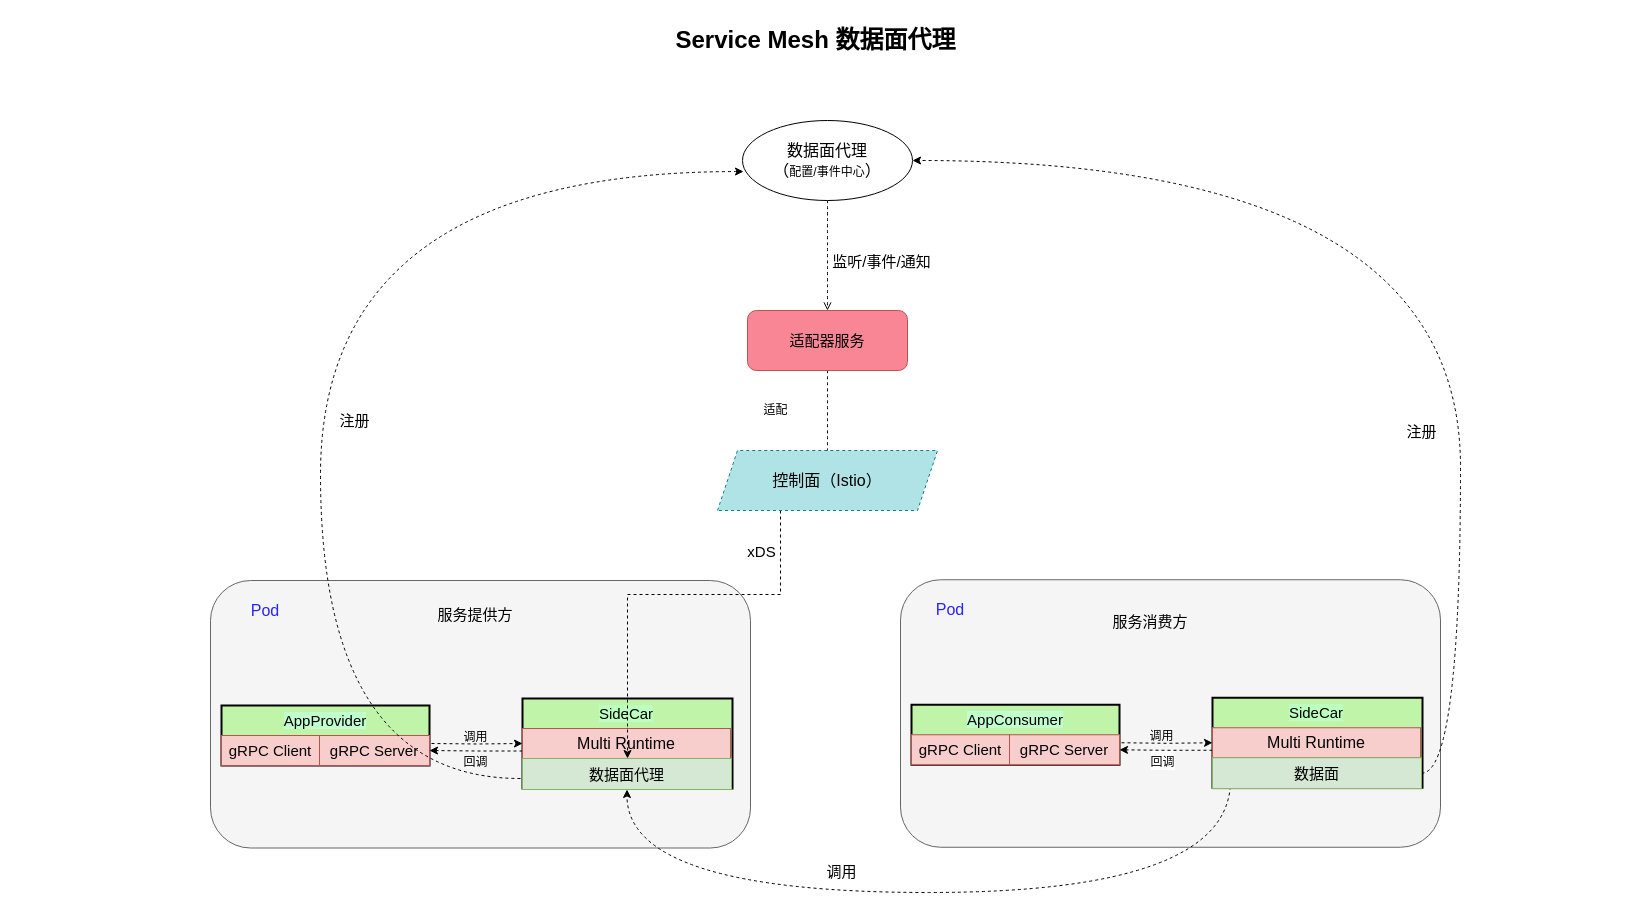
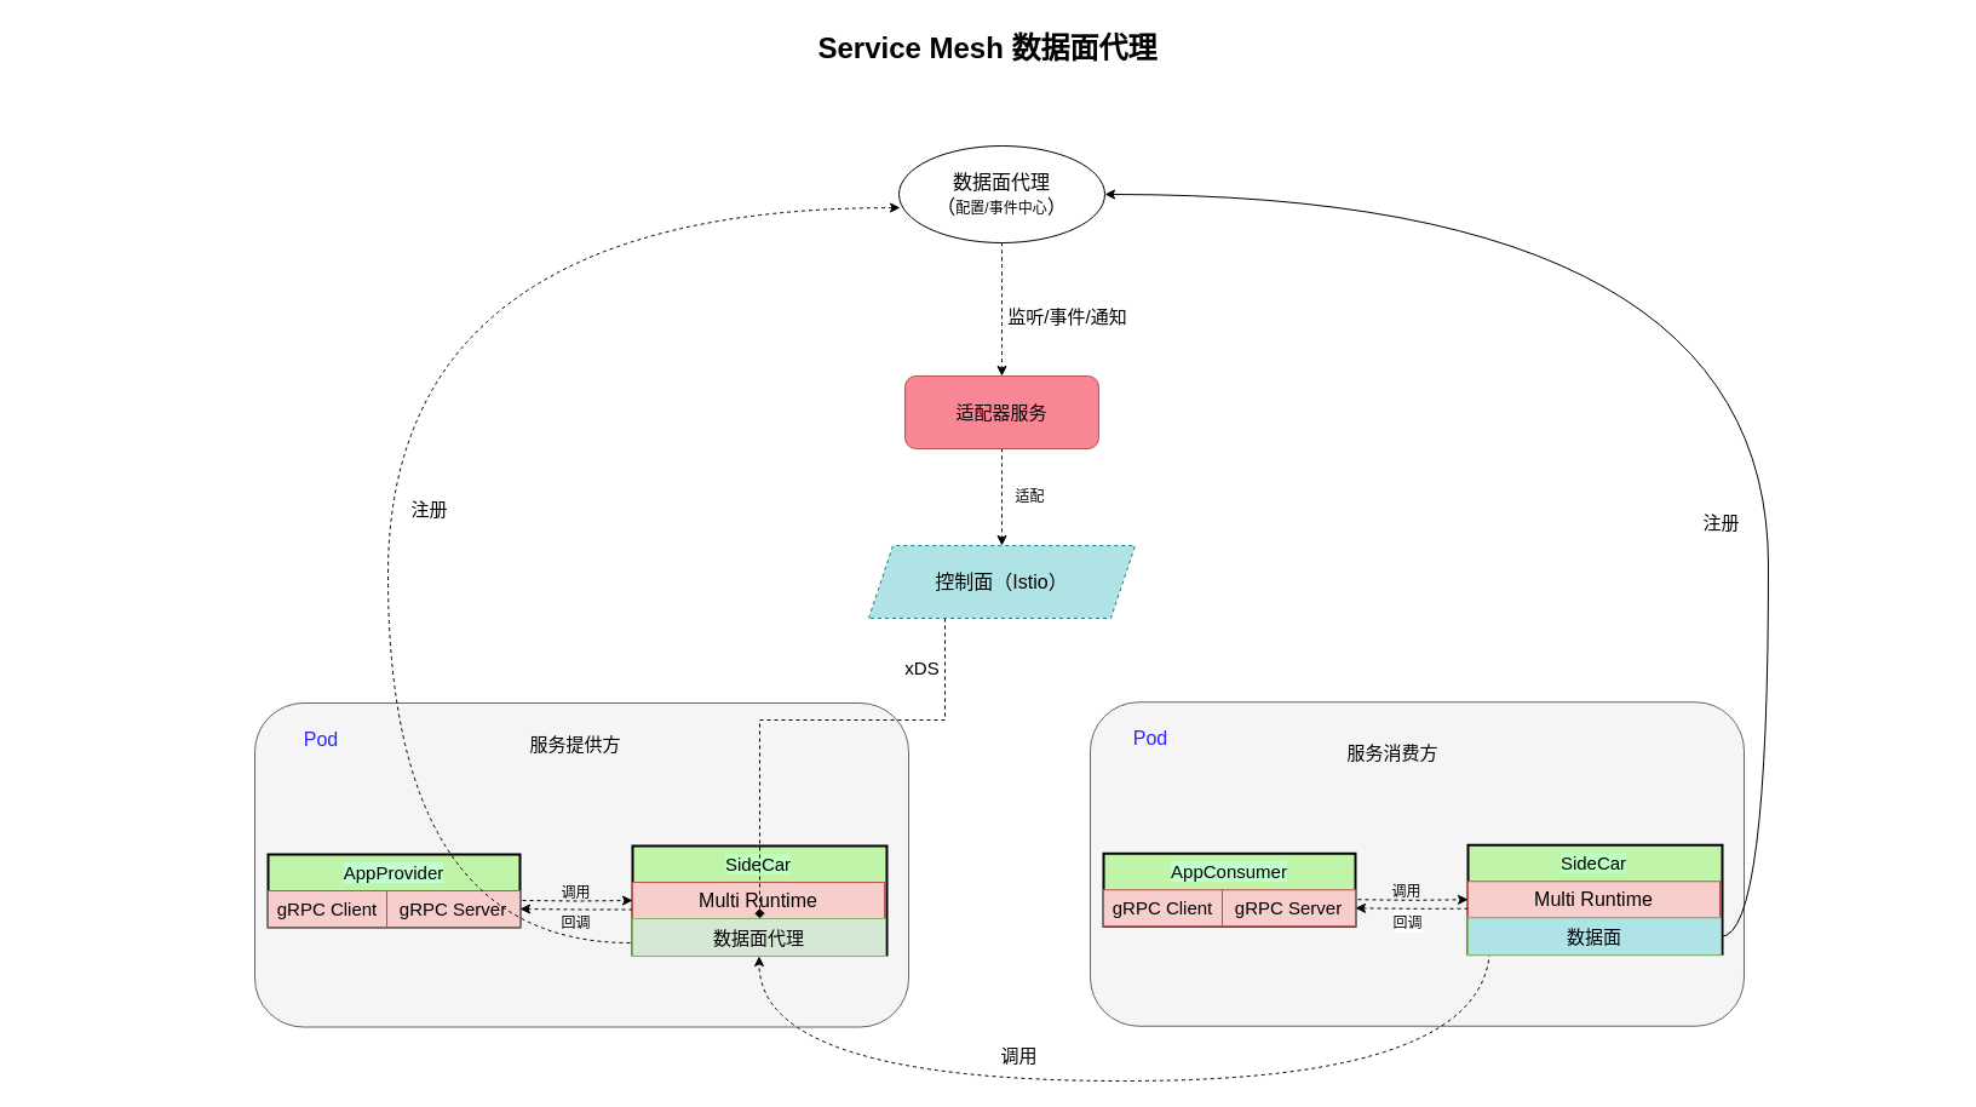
  <mxCell id="0" style=";html=1;" />
  <mxCell id="1" style=";html=1;" parent="0" />
  <mxCell id="2" value="" style="rounded=1;whiteSpace=wrap;html=1;fontSize=16;fillColor=#f5f5f5;strokeColor=#666666;fontColor=#333333;" parent="1" vertex="1"><mxGeometry x="210" y="580" width="540" height="267.5" as="geometry" /></mxCell>
  <mxCell id="3" value="" style="strokeWidth=2;dashed=0;align=center;fontSize=12;shape=rect;verticalLabelPosition=bottom;verticalAlign=top;fillColor=#c0f5a9" parent="1" vertex="1"><mxGeometry x="221" y="705" width="208" height="60" as="geometry" /></mxCell>
  <mxCell id="4" value="Service Mesh 数据面代理" style="text;strokeColor=none;fillColor=none;html=1;fontSize=24;fontStyle=1;verticalAlign=middle;align=center;" parent="1" vertex="1"><mxGeometry x="20" y="20" width="1590" height="40" as="geometry" /></mxCell>
  <mxCell id="5" value="&lt;span style=&quot;color: rgb(0 , 0 , 0) ; font-family: &amp;#34;helvetica&amp;#34; ; font-style: normal ; font-weight: 400 ; letter-spacing: normal ; text-align: center ; text-indent: 0px ; text-transform: none ; word-spacing: 0px ; display: inline ; float: none ; background-color: rgb(194 , 255 , 206)&quot;&gt;&lt;font style=&quot;font-size: 15px&quot;&gt;AppProvider&lt;/font&gt;&lt;/span&gt;" style="text;html=1;align=center;verticalAlign=middle;whiteSpace=wrap;rounded=0;fontSize=16;" parent="1" vertex="1"><mxGeometry x="221" y="705" width="208" height="30" as="geometry" /></mxCell>
  <mxCell id="6" value="&lt;font style=&quot;font-size: 15px&quot;&gt;gRPC Client&lt;/font&gt;" style="rounded=0;whiteSpace=wrap;html=1;fontSize=16;fillColor=#f8cecc;strokeColor=#b85450;" parent="1" vertex="1"><mxGeometry x="221" y="735" width="98" height="30" as="geometry" /></mxCell>
  <mxCell id="7" style="edgeStyle=orthogonalEdgeStyle;rounded=0;orthogonalLoop=1;jettySize=auto;html=1;fontSize=16;entryX=0;entryY=0.5;entryDx=0;entryDy=0;dashed=1;" parent="1" target="13" edge="1"><mxGeometry relative="1" as="geometry"><mxPoint x="521" y="749" as="targetPoint" /><mxPoint x="431" y="743" as="sourcePoint" /></mxGeometry></mxCell>
  <mxCell id="8" value="&lt;font style=&quot;font-size: 15px&quot;&gt;gRPC Server&lt;/font&gt;" style="rounded=0;whiteSpace=wrap;html=1;fontSize=16;fillColor=#f8cecc;strokeColor=#b85450;" parent="1" vertex="1"><mxGeometry x="319" y="735" width="110" height="30" as="geometry" /></mxCell>
  <mxCell id="9" value="" style="strokeWidth=2;dashed=0;align=center;fontSize=12;shape=rect;verticalLabelPosition=bottom;verticalAlign=top;fillColor=#c0f5a9" parent="1" vertex="1"><mxGeometry x="522" y="698" width="210" height="90" as="geometry" /></mxCell>
  <mxCell id="10" value="&lt;span style=&quot;color: rgb(0 , 0 , 0) ; font-family: &amp;#34;helvetica&amp;#34; ; font-style: normal ; font-weight: 400 ; letter-spacing: normal ; text-align: center ; text-indent: 0px ; text-transform: none ; word-spacing: 0px ; display: inline ; float: none ; background-color: rgb(189 , 255 , 191)&quot;&gt;&lt;font style=&quot;font-size: 15px&quot;&gt;SideCar&lt;/font&gt;&lt;/span&gt;" style="text;html=1;align=center;verticalAlign=middle;whiteSpace=wrap;rounded=0;fontSize=16;" parent="1" vertex="1"><mxGeometry x="522" y="698" width="208" height="30" as="geometry" /></mxCell>
  <mxCell id="11" style="edgeStyle=orthogonalEdgeStyle;rounded=0;orthogonalLoop=1;jettySize=auto;html=1;exitX=0;exitY=0.75;exitDx=0;exitDy=0;fontSize=16;dashed=1;" parent="1" source="13" target="8" edge="1"><mxGeometry relative="1" as="geometry" /></mxCell>
  <mxCell id="12" style="edgeStyle=orthogonalEdgeStyle;rounded=0;orthogonalLoop=1;jettySize=auto;html=1;dashed=1;fontSize=15;curved=1;entryX=0.006;entryY=0.638;entryDx=0;entryDy=0;entryPerimeter=0;" parent="1" target="18" edge="1"><mxGeometry relative="1" as="geometry"><mxPoint x="490" y="430" as="targetPoint" /><mxPoint x="520" y="778" as="sourcePoint" /><Array as="points"><mxPoint x="320" y="778" /><mxPoint x="320" y="171" /></Array></mxGeometry></mxCell>
  <mxCell id="13" value="&lt;div class=&quot;lake-content&quot;&gt;&lt;div class=&quot;lake-content&quot;&gt;&lt;span class=&quot;ne-text&quot;&gt;Multi Runtime&lt;/span&gt;&lt;/div&gt;&lt;/div&gt;" style="rounded=0;whiteSpace=wrap;html=1;fontSize=16;fillColor=#f8cecc;strokeColor=#b85450;" parent="1" vertex="1"><mxGeometry x="522" y="728" width="208" height="30" as="geometry" /></mxCell>
  <mxCell id="14" value="&lt;font style=&quot;font-size: 15px&quot;&gt;数据面代理&lt;/font&gt;" style="rounded=0;whiteSpace=wrap;html=1;fontSize=16;fillColor=#d5e8d4;strokeColor=#82b366;" parent="1" vertex="1"><mxGeometry x="522" y="758" width="209" height="31" as="geometry" /></mxCell>
  <mxCell id="15" value="&lt;font style=&quot;font-size: 12px&quot;&gt;调用&lt;/font&gt;" style="text;html=1;align=center;verticalAlign=middle;resizable=0;points=[];autosize=1;fontSize=16;" parent="1" vertex="1"><mxGeometry x="455" y="720" width="40" height="30" as="geometry" /></mxCell>
- <mxCell id="16" style="edgeStyle=orthogonalEdgeStyle;curved=1;rounded=0;orthogonalLoop=1;jettySize=auto;html=1;exitX=0.5;exitY=1;exitDx=0;exitDy=0;dashed=1;fontSize=15;endArrow=open;" parent="1" source="18" target="42" edge="1"><mxGeometry relative="1" as="geometry" /></mxCell>
+ <mxCell id="16" style="edgeStyle=orthogonalEdgeStyle;curved=1;rounded=0;orthogonalLoop=1;jettySize=auto;html=1;exitX=0.5;exitY=1;exitDx=0;exitDy=0;dashed=1;fontSize=15;" parent="1" source="18" target="42" edge="1"><mxGeometry relative="1" as="geometry" /></mxCell>
  <mxCell id="17" value="监听/事件/通知" style="edgeLabel;html=1;align=center;verticalAlign=middle;resizable=0;points=[];fontSize=15;" parent="16" vertex="1" connectable="0"><mxGeometry x="-0.327" y="5" relative="1" as="geometry"><mxPoint x="48" y="23" as="offset" /></mxGeometry></mxCell>
  <mxCell id="18" value="数据面代理&lt;br&gt;（&lt;font style=&quot;font-size: 12px&quot;&gt;配置/事件中心&lt;/font&gt;）" style="ellipse;whiteSpace=wrap;html=1;fontSize=16;" parent="1" vertex="1"><mxGeometry x="742" y="120" width="170" height="80" as="geometry" /></mxCell>
  <mxCell id="19" value="&lt;font color=&quot;#2b24ff&quot;&gt;Pod&lt;/font&gt;" style="text;html=1;strokeColor=none;fillColor=none;align=center;verticalAlign=middle;whiteSpace=wrap;rounded=0;dashed=1;fontSize=16;" parent="1" vertex="1"><mxGeometry x="240" y="600" width="50" height="20" as="geometry" /></mxCell>
  <mxCell id="20" value="" style="rounded=1;whiteSpace=wrap;html=1;fontSize=16;fillColor=#f5f5f5;strokeColor=#666666;fontColor=#333333;" parent="1" vertex="1"><mxGeometry x="900" y="579.25" width="540" height="267.5" as="geometry" /></mxCell>
  <mxCell id="21" value="" style="strokeWidth=2;dashed=0;align=center;fontSize=12;shape=rect;verticalLabelPosition=bottom;verticalAlign=top;fillColor=#c0f5a9" parent="1" vertex="1"><mxGeometry x="911" y="704.25" width="208" height="60" as="geometry" /></mxCell>
  <mxCell id="22" value="&lt;span style=&quot;color: rgb(0 , 0 , 0) ; font-family: &amp;#34;helvetica&amp;#34; ; font-style: normal ; font-weight: 400 ; letter-spacing: normal ; text-align: center ; text-indent: 0px ; text-transform: none ; word-spacing: 0px ; display: inline ; float: none ; background-color: rgb(194 , 255 , 206)&quot;&gt;&lt;font style=&quot;font-size: 15px&quot;&gt;AppConsumer&lt;/font&gt;&lt;/span&gt;" style="text;html=1;align=center;verticalAlign=middle;whiteSpace=wrap;rounded=0;fontSize=16;" parent="1" vertex="1"><mxGeometry x="911" y="704.25" width="208" height="30" as="geometry" /></mxCell>
  <mxCell id="23" value="&lt;font style=&quot;font-size: 15px&quot;&gt;gRPC Client&lt;/font&gt;" style="rounded=0;whiteSpace=wrap;html=1;fontSize=16;fillColor=#f8cecc;strokeColor=#b85450;" parent="1" vertex="1"><mxGeometry x="911" y="734.25" width="98" height="30" as="geometry" /></mxCell>
  <mxCell id="24" style="edgeStyle=orthogonalEdgeStyle;rounded=0;orthogonalLoop=1;jettySize=auto;html=1;fontSize=16;entryX=0;entryY=0.5;entryDx=0;entryDy=0;dashed=1;" parent="1" target="30" edge="1"><mxGeometry relative="1" as="geometry"><mxPoint x="1211" y="748.25" as="targetPoint" /><mxPoint x="1121" y="742.25" as="sourcePoint" /></mxGeometry></mxCell>
  <mxCell id="25" value="&lt;font style=&quot;font-size: 15px&quot;&gt;gRPC Server&lt;/font&gt;" style="rounded=0;whiteSpace=wrap;html=1;fontSize=16;fillColor=#f8cecc;strokeColor=#b85450;" parent="1" vertex="1"><mxGeometry x="1009" y="734.25" width="110" height="30" as="geometry" /></mxCell>
  <mxCell id="26" value="" style="strokeWidth=2;dashed=0;align=center;fontSize=12;shape=rect;verticalLabelPosition=bottom;verticalAlign=top;fillColor=#c0f5a9" parent="1" vertex="1"><mxGeometry x="1212" y="697.25" width="210" height="90" as="geometry" /></mxCell>
  <mxCell id="27" value="&lt;span style=&quot;color: rgb(0 , 0 , 0) ; font-family: &amp;#34;helvetica&amp;#34; ; font-style: normal ; font-weight: 400 ; letter-spacing: normal ; text-align: center ; text-indent: 0px ; text-transform: none ; word-spacing: 0px ; display: inline ; float: none ; background-color: rgb(189 , 255 , 191)&quot;&gt;&lt;font style=&quot;font-size: 15px&quot;&gt;SideCar&lt;/font&gt;&lt;/span&gt;" style="text;html=1;align=center;verticalAlign=middle;whiteSpace=wrap;rounded=0;fontSize=16;" parent="1" vertex="1"><mxGeometry x="1212" y="697.25" width="208" height="30" as="geometry" /></mxCell>
  <mxCell id="28" style="edgeStyle=orthogonalEdgeStyle;rounded=0;orthogonalLoop=1;jettySize=auto;html=1;exitX=0;exitY=0.75;exitDx=0;exitDy=0;fontSize=16;dashed=1;" parent="1" source="30" target="25" edge="1"><mxGeometry relative="1" as="geometry" /></mxCell>
  <mxCell id="29" value="&lt;font style=&quot;font-size: 12px&quot;&gt;回调&lt;/font&gt;" style="edgeLabel;html=1;align=center;verticalAlign=middle;resizable=0;points=[];fontSize=16;" parent="28" vertex="1" connectable="0"><mxGeometry x="-0.893" y="3" relative="1" as="geometry"><mxPoint x="-46" y="6.5" as="offset" /></mxGeometry></mxCell>
  <mxCell id="30" value="&lt;div class=&quot;lake-content&quot;&gt;&lt;div class=&quot;lake-content&quot;&gt;&lt;span class=&quot;ne-text&quot;&gt;Multi Runtime&lt;/span&gt;&lt;/div&gt;&lt;/div&gt;" style="rounded=0;whiteSpace=wrap;html=1;fontSize=16;fillColor=#f8cecc;strokeColor=#b85450;" parent="1" vertex="1"><mxGeometry x="1212" y="727.25" width="208" height="30" as="geometry" /></mxCell>
- <mxCell id="31" style="edgeStyle=orthogonalEdgeStyle;curved=1;rounded=0;orthogonalLoop=1;jettySize=auto;html=1;exitX=1;exitY=0.5;exitDx=0;exitDy=0;entryX=1;entryY=0.5;entryDx=0;entryDy=0;dashed=1;fontSize=15;" parent="1" source="35" target="18" edge="1"><mxGeometry relative="1" as="geometry"><Array as="points"><mxPoint x="1460" y="773" /><mxPoint x="1460" y="160" /></Array></mxGeometry></mxCell>
+ <mxCell id="31" style="edgeStyle=orthogonalEdgeStyle;curved=1;rounded=0;orthogonalLoop=1;jettySize=auto;html=1;exitX=1;exitY=0.5;exitDx=0;exitDy=0;entryX=1;entryY=0.5;entryDx=0;entryDy=0;dashed=0;fontSize=15;" parent="1" source="35" target="18" edge="1"><mxGeometry relative="1" as="geometry"><Array as="points"><mxPoint x="1460" y="773" /><mxPoint x="1460" y="160" /></Array></mxGeometry></mxCell>
  <mxCell id="32" value="注册" style="edgeLabel;html=1;align=center;verticalAlign=middle;resizable=0;points=[];fontSize=15;" parent="31" vertex="1" connectable="0"><mxGeometry x="-0.081" y="97" relative="1" as="geometry"><mxPoint x="57" y="169.2" as="offset" /></mxGeometry></mxCell>
  <mxCell id="33" style="edgeStyle=orthogonalEdgeStyle;curved=1;rounded=0;orthogonalLoop=1;jettySize=auto;html=1;exitX=0.5;exitY=1;exitDx=0;exitDy=0;entryX=0.5;entryY=1;entryDx=0;entryDy=0;dashed=1;fontSize=15;" parent="1" target="14" edge="1"><mxGeometry relative="1" as="geometry"><Array as="points"><mxPoint x="1230" y="892" /><mxPoint x="627" y="892" /></Array><mxPoint x="1230" y="780" as="sourcePoint" /><mxPoint x="540" y="780.75" as="targetPoint" /></mxGeometry></mxCell>
  <mxCell id="34" value="调用" style="edgeLabel;html=1;align=center;verticalAlign=middle;resizable=0;points=[];fontSize=15;" parent="33" vertex="1" connectable="0"><mxGeometry x="-0.016" y="1" relative="1" as="geometry"><mxPoint x="-99" y="-23" as="offset" /></mxGeometry></mxCell>
- <mxCell id="35" value="&lt;font style=&quot;font-size: 15px&quot;&gt;数据面&lt;br&gt;&lt;/font&gt;" style="rounded=0;whiteSpace=wrap;html=1;fontSize=16;fillColor=#d5e8d4;strokeColor=#82b366;" parent="1" vertex="1"><mxGeometry x="1212" y="757.25" width="209" height="31" as="geometry" /></mxCell>
+ <mxCell id="35" value="&lt;font style=&quot;font-size: 15px&quot;&gt;数据面&lt;br&gt;&lt;/font&gt;" style="rounded=0;whiteSpace=wrap;html=1;fontSize=16;fillColor=#b0e3e6;strokeColor=#82b366;" parent="1" vertex="1"><mxGeometry x="1212" y="757.25" width="209" height="31" as="geometry" /></mxCell>
  <mxCell id="36" value="&lt;font style=&quot;font-size: 12px&quot;&gt;调用&lt;/font&gt;" style="text;html=1;align=center;verticalAlign=middle;resizable=0;points=[];autosize=1;fontSize=16;" parent="1" vertex="1"><mxGeometry x="1141" y="719.25" width="40" height="30" as="geometry" /></mxCell>
  <mxCell id="37" value="&lt;font color=&quot;#2b24ff&quot;&gt;Pod&lt;/font&gt;" style="text;html=1;strokeColor=none;fillColor=none;align=center;verticalAlign=middle;whiteSpace=wrap;rounded=0;dashed=1;fontSize=16;" parent="1" vertex="1"><mxGeometry x="930" y="599.25" width="40" height="20" as="geometry" /></mxCell>
- <mxCell id="38" style="edgeStyle=orthogonalEdgeStyle;rounded=0;orthogonalLoop=1;jettySize=auto;html=1;dashed=1;fontSize=16;" parent="1" source="40" target="14" edge="1"><mxGeometry relative="1" as="geometry"><Array as="points"><mxPoint x="780" y="594" /><mxPoint x="627" y="594" /></Array></mxGeometry></mxCell>
+ <mxCell id="38" style="edgeStyle=orthogonalEdgeStyle;rounded=0;orthogonalLoop=1;jettySize=auto;html=1;dashed=1;fontSize=16;endArrow=diamond;" parent="1" source="40" target="14" edge="1"><mxGeometry relative="1" as="geometry"><Array as="points"><mxPoint x="780" y="594" /><mxPoint x="627" y="594" /></Array></mxGeometry></mxCell>
  <mxCell id="39" value="xDS" style="edgeLabel;html=1;align=center;verticalAlign=middle;resizable=0;points=[];fontSize=15;" parent="38" vertex="1" connectable="0"><mxGeometry x="-0.581" y="2" relative="1" as="geometry"><mxPoint x="-20" y="-46" as="offset" /></mxGeometry></mxCell>
  <mxCell id="40" value="控制面（Istio）" style="shape=parallelogram;perimeter=parallelogramPerimeter;whiteSpace=wrap;html=1;fixedSize=1;dashed=1;fontSize=16;fillColor=#b0e3e6;strokeColor=#0e8088;" parent="1" vertex="1"><mxGeometry x="717" y="450" width="220" height="60" as="geometry" /></mxCell>
- <mxCell id="41" value="" style="edgeStyle=orthogonalEdgeStyle;curved=1;rounded=0;orthogonalLoop=1;jettySize=auto;html=1;exitX=0.5;exitY=1;exitDx=0;exitDy=0;entryX=0.5;entryY=0;entryDx=0;entryDy=0;dashed=1;fontSize=15;endArrow=none;" parent="1" source="42" target="40" edge="1"><mxGeometry y="23" relative="1" as="geometry"><mxPoint as="offset" /></mxGeometry></mxCell>
+ <mxCell id="41" value="" style="edgeStyle=orthogonalEdgeStyle;curved=1;rounded=0;orthogonalLoop=1;jettySize=auto;html=1;exitX=0.5;exitY=1;exitDx=0;exitDy=0;entryX=0.5;entryY=0;entryDx=0;entryDy=0;dashed=1;fontSize=15;" parent="1" source="42" target="40" edge="1"><mxGeometry y="23" relative="1" as="geometry"><mxPoint as="offset" /></mxGeometry></mxCell>
  <mxCell id="42" value="适配器服务" style="rounded=1;whiteSpace=wrap;html=1;dashed=0;fontSize=15;strokeColor=#b85450;fillColor=#F88695;" parent="1" vertex="1"><mxGeometry x="747" y="310" width="160" height="60" as="geometry" /></mxCell>
  <mxCell id="43" value="注册" style="text;html=1;align=center;verticalAlign=middle;resizable=0;points=[];autosize=1;fontSize=15;" parent="1" vertex="1"><mxGeometry x="329" y="410" width="50" height="20" as="geometry" /></mxCell>
  <mxCell id="44" value="&lt;font style=&quot;font-size: 12px&quot;&gt;回调&lt;/font&gt;" style="text;html=1;align=center;verticalAlign=middle;resizable=0;points=[];autosize=1;fontSize=16;" parent="1" vertex="1"><mxGeometry x="455" y="745" width="40" height="30" as="geometry" /></mxCell>
  <mxCell id="45" value="服务提供方" style="text;html=1;strokeColor=none;fillColor=none;align=center;verticalAlign=middle;whiteSpace=wrap;rounded=0;fontSize=15;" parent="1" vertex="1"><mxGeometry x="435" y="613" width="80" height="1" as="geometry" /></mxCell>
  <mxCell id="46" value="服务消费方" style="text;html=1;strokeColor=none;fillColor=none;align=center;verticalAlign=middle;whiteSpace=wrap;rounded=0;fontSize=15;" parent="1" vertex="1"><mxGeometry x="1110" y="620" width="80" height="1" as="geometry" /></mxCell>
- <mxCell id="47" value="适配" style="text;html=1;align=center;verticalAlign=middle;resizable=0;points=[];autosize=1;strokeColor=none;fillColor=none;" vertex="1" parent="1"><mxGeometry x="755" y="400" width="40" height="20" as="geometry" /></mxCell>
+ <mxCell id="47" value="适配" style="text;html=1;align=center;verticalAlign=middle;resizable=0;points=[];autosize=1;strokeColor=none;fillColor=none;" vertex="1" parent="1"><mxGeometry x="830" y="400" width="40" height="20" as="geometry" /></mxCell>
